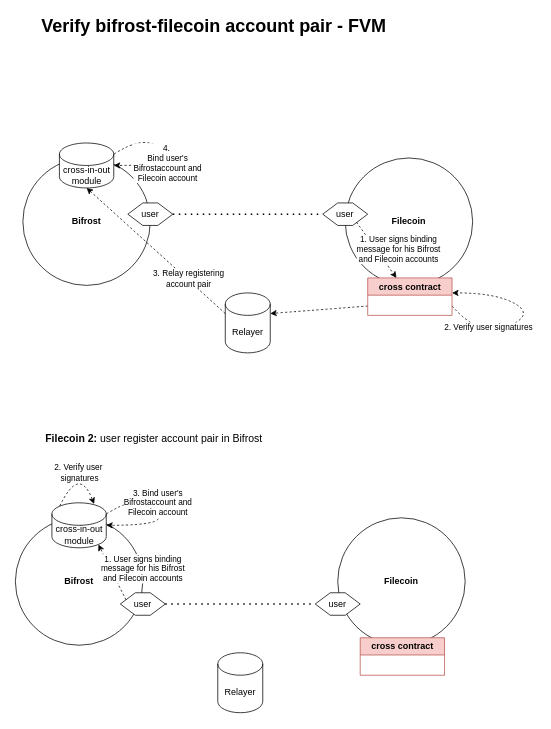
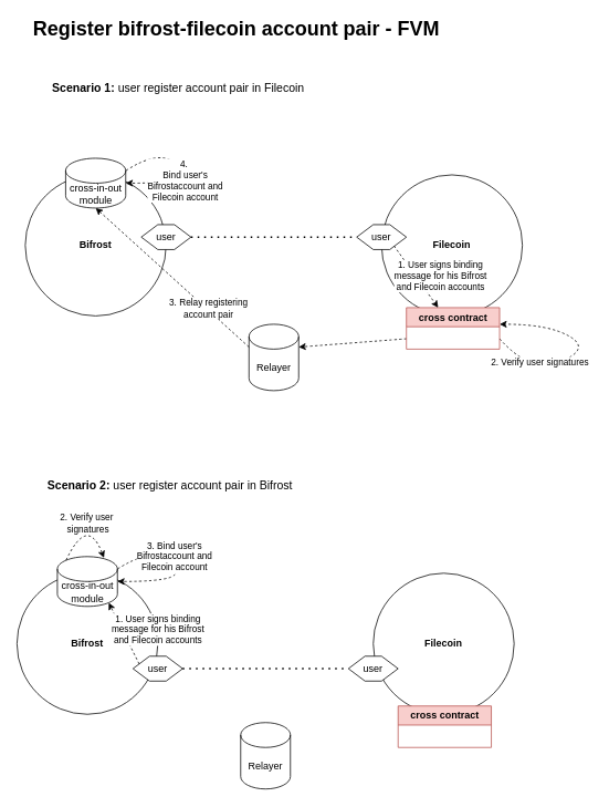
  <mxCell id="0" />
  <mxCell id="1" parent="0" />
  <mxCell id="2" value="&lt;b&gt;Bifrost&lt;/b&gt;" style="ellipse;whiteSpace=wrap;html=1;aspect=fixed;" parent="1" vertex="1"><mxGeometry x="30" y="210" width="170" height="170" as="geometry" /></mxCell>
  <mxCell id="3" value="&lt;b&gt;Filecoin&lt;/b&gt;" style="ellipse;whiteSpace=wrap;html=1;aspect=fixed;" parent="1" vertex="1"><mxGeometry x="460" y="210" width="170" height="170" as="geometry" /></mxCell>
  <mxCell id="4" value="user" style="shape=hexagon;perimeter=hexagonPerimeter2;whiteSpace=wrap;html=1;fixedSize=1;" parent="1" vertex="1"><mxGeometry x="170" y="270" width="60" height="30" as="geometry" /></mxCell>
  <mxCell id="5" value="user" style="shape=hexagon;perimeter=hexagonPerimeter2;whiteSpace=wrap;html=1;fixedSize=1;" parent="1" vertex="1"><mxGeometry x="430" y="270" width="60" height="30" as="geometry" /></mxCell>
  <mxCell id="6" value="" style="endArrow=none;dashed=1;html=1;dashPattern=1 3;strokeWidth=2;rounded=0;exitX=1;exitY=0.5;exitDx=0;exitDy=0;entryX=0;entryY=0.5;entryDx=0;entryDy=0;" parent="1" source="4" target="5" edge="1"><mxGeometry width="50" height="50" relative="1" as="geometry"><mxPoint x="270" y="350" as="sourcePoint" /><mxPoint x="320" y="300" as="targetPoint" /></mxGeometry></mxCell>
  <mxCell id="7" value="cross-in-out module" style="shape=cylinder3;whiteSpace=wrap;html=1;boundedLbl=1;backgroundOutline=1;size=15;" parent="1" vertex="1"><mxGeometry x="78.75" y="190" width="72.5" height="60" as="geometry" /></mxCell>
  <mxCell id="8" value="4.&amp;nbsp;&lt;br&gt;Bind user's &lt;br&gt;Bifrostaccount and &lt;br&gt;Filecoin account" style="curved=1;endArrow=classic;html=1;rounded=0;exitX=1;exitY=0;exitDx=0;exitDy=15;exitPerimeter=0;entryX=1;entryY=0.5;entryDx=0;entryDy=0;dashed=1;entryPerimeter=0;" parent="1" source="7" target="7" edge="1"><mxGeometry x="0.08" y="-10" width="50" height="50" relative="1" as="geometry"><mxPoint x="200" y="220" as="sourcePoint" /><mxPoint x="250" y="170" as="targetPoint" /><Array as="points"><mxPoint x="190" y="180" /><mxPoint x="230" y="210" /><mxPoint x="200" y="220" /></Array><mxPoint as="offset" /></mxGeometry></mxCell>
  <mxCell id="9" value="Relayer" style="shape=cylinder3;whiteSpace=wrap;html=1;boundedLbl=1;backgroundOutline=1;size=15;" parent="1" vertex="1"><mxGeometry x="300" y="390" width="60" height="80" as="geometry" /></mxCell>
  <mxCell id="10" value="" style="endArrow=classic;html=1;rounded=0;dashed=1;exitX=0;exitY=0;exitDx=0;exitDy=27.5;exitPerimeter=0;entryX=0.5;entryY=1;entryDx=0;entryDy=0;entryPerimeter=0;" parent="1" source="9" target="7" edge="1"><mxGeometry width="50" height="50" relative="1" as="geometry"><mxPoint x="180" y="510" as="sourcePoint" /><mxPoint x="230" y="460" as="targetPoint" /></mxGeometry></mxCell>
  <mxCell id="11" value="3. Relay registering&lt;br&gt;account pair" style="edgeLabel;html=1;align=center;verticalAlign=middle;resizable=0;points=[];" parent="10" vertex="1" connectable="0"><mxGeometry x="-0.108" y="2" relative="1" as="geometry"><mxPoint x="34" y="26" as="offset" /></mxGeometry></mxCell>
- <mxCell id="12" value="Verify bifrost-filecoin account pair - FVM" style="text;html=1;strokeColor=none;fillColor=none;align=center;verticalAlign=middle;whiteSpace=wrap;rounded=0;fontStyle=1;fontSize=24;" parent="1" vertex="1"><mxGeometry x="30" y="20" width="510" height="30" as="geometry" /></mxCell>
+ <mxCell id="12" value="Register bifrost-filecoin account pair - FVM" style="text;html=1;strokeColor=none;fillColor=none;align=center;verticalAlign=middle;whiteSpace=wrap;rounded=0;fontStyle=1;fontSize=24;" parent="1" vertex="1"><mxGeometry x="30" y="20" width="510" height="30" as="geometry" /></mxCell>
  <mxCell id="13" value="" style="curved=1;endArrow=classic;html=1;rounded=0;dashed=1;exitX=1;exitY=0.75;exitDx=0;exitDy=0;" parent="1" source="16" edge="1"><mxGeometry width="50" height="50" relative="1" as="geometry"><mxPoint x="590" y="410" as="sourcePoint" /><mxPoint x="602.5" y="390" as="targetPoint" /><Array as="points"><mxPoint x="640" y="450" /><mxPoint x="712.5" y="420" /><mxPoint x="662.5" y="390" /></Array></mxGeometry></mxCell>
  <mxCell id="14" value="2. Verify user signatures" style="edgeLabel;html=1;align=center;verticalAlign=middle;resizable=0;points=[];" vertex="1" connectable="0" parent="13"><mxGeometry x="-0.43" y="9" relative="1" as="geometry"><mxPoint as="offset" /></mxGeometry></mxCell>
  <mxCell id="15" value="" style="curved=1;endArrow=classic;html=1;rounded=0;dashed=1;exitX=0;exitY=0.75;exitDx=0;exitDy=0;entryX=1;entryY=0;entryDx=0;entryDy=27.5;entryPerimeter=0;" parent="1" source="16" target="9" edge="1"><mxGeometry width="50" height="50" relative="1" as="geometry"><mxPoint x="310" y="230" as="sourcePoint" /><mxPoint x="360" y="180" as="targetPoint" /><Array as="points" /></mxGeometry></mxCell>
  <mxCell id="16" value="cross contract" style="swimlane;whiteSpace=wrap;html=1;fillColor=#f8cecc;strokeColor=#b85450;" vertex="1" parent="1"><mxGeometry x="490" y="370" width="112.5" height="50" as="geometry" /></mxCell>
  <mxCell id="17" value="" style="endArrow=classic;html=1;rounded=0;exitX=0.75;exitY=0.85;exitDx=0;exitDy=0;exitPerimeter=0;dashed=1;" edge="1" parent="1" source="5" target="16"><mxGeometry width="50" height="50" relative="1" as="geometry"><mxPoint x="600" y="190" as="sourcePoint" /><mxPoint x="650" y="140" as="targetPoint" /></mxGeometry></mxCell>
  <mxCell id="18" value="1. User signs binding&lt;br style=&quot;border-color: var(--border-color);&quot;&gt;message for his Bifrost&lt;br style=&quot;border-color: var(--border-color);&quot;&gt;and Filecoin accounts" style="edgeLabel;html=1;align=center;verticalAlign=middle;resizable=0;points=[];" vertex="1" connectable="0" parent="17"><mxGeometry x="-0.424" y="-2" relative="1" as="geometry"><mxPoint x="42" y="14" as="offset" /></mxGeometry></mxCell>
+ <mxCell id="19" value="&lt;font style=&quot;font-size: 14px;&quot;&gt;&lt;b&gt;Scenario 1:&lt;/b&gt; user register account pair in Filecoin&lt;/font&gt;" style="text;html=1;strokeColor=none;fillColor=none;align=center;verticalAlign=middle;whiteSpace=wrap;rounded=0;" vertex="1" parent="1"><mxGeometry x="50" y="90" width="330" height="30" as="geometry" /></mxCell>
  <mxCell id="20" value="&lt;b&gt;Bifrost&lt;/b&gt;" style="ellipse;whiteSpace=wrap;html=1;aspect=fixed;" vertex="1" parent="1"><mxGeometry x="20" y="690" width="170" height="170" as="geometry" /></mxCell>
  <mxCell id="21" value="&lt;b&gt;Filecoin&lt;/b&gt;" style="ellipse;whiteSpace=wrap;html=1;aspect=fixed;" vertex="1" parent="1"><mxGeometry x="450" y="690" width="170" height="170" as="geometry" /></mxCell>
  <mxCell id="22" value="user" style="shape=hexagon;perimeter=hexagonPerimeter2;whiteSpace=wrap;html=1;fixedSize=1;" vertex="1" parent="1"><mxGeometry x="160" y="790" width="60" height="30" as="geometry" /></mxCell>
  <mxCell id="23" value="user" style="shape=hexagon;perimeter=hexagonPerimeter2;whiteSpace=wrap;html=1;fixedSize=1;" vertex="1" parent="1"><mxGeometry x="420" y="790" width="60" height="30" as="geometry" /></mxCell>
  <mxCell id="24" value="" style="endArrow=none;dashed=1;html=1;dashPattern=1 3;strokeWidth=2;rounded=0;exitX=1;exitY=0.5;exitDx=0;exitDy=0;entryX=0;entryY=0.5;entryDx=0;entryDy=0;" edge="1" parent="1" source="22" target="23"><mxGeometry width="50" height="50" relative="1" as="geometry"><mxPoint x="260" y="830" as="sourcePoint" /><mxPoint x="310" y="780" as="targetPoint" /></mxGeometry></mxCell>
  <mxCell id="25" value="cross-in-out module" style="shape=cylinder3;whiteSpace=wrap;html=1;boundedLbl=1;backgroundOutline=1;size=15;" vertex="1" parent="1"><mxGeometry x="68.75" y="670" width="72.5" height="60" as="geometry" /></mxCell>
  <mxCell id="26" value="3.&amp;nbsp;Bind user's &lt;br&gt;Bifrostaccount and &lt;br&gt;Filecoin account" style="curved=1;endArrow=classic;html=1;rounded=0;exitX=1;exitY=0;exitDx=0;exitDy=15;exitPerimeter=0;entryX=1;entryY=0.5;entryDx=0;entryDy=0;dashed=1;entryPerimeter=0;" edge="1" parent="1" source="25" target="25"><mxGeometry x="-0.137" y="10" width="50" height="50" relative="1" as="geometry"><mxPoint x="190" y="700" as="sourcePoint" /><mxPoint x="240" y="650" as="targetPoint" /><Array as="points"><mxPoint x="180" y="660" /><mxPoint x="220" y="690" /><mxPoint x="190" y="700" /></Array><mxPoint as="offset" /></mxGeometry></mxCell>
  <mxCell id="27" value="Relayer" style="shape=cylinder3;whiteSpace=wrap;html=1;boundedLbl=1;backgroundOutline=1;size=15;" vertex="1" parent="1"><mxGeometry x="290" y="870" width="60" height="80" as="geometry" /></mxCell>
  <mxCell id="28" value="cross contract" style="swimlane;whiteSpace=wrap;html=1;fillColor=#f8cecc;strokeColor=#b85450;" vertex="1" parent="1"><mxGeometry x="480" y="850" width="112.5" height="50" as="geometry" /></mxCell>
- <mxCell id="29" value="&lt;font style=&quot;font-size: 14px;&quot;&gt;&lt;b&gt;Filecoin 2:&lt;/b&gt; user register account pair in Bifrost&lt;/font&gt;" style="text;html=1;strokeColor=none;fillColor=none;align=center;verticalAlign=middle;whiteSpace=wrap;rounded=0;" vertex="1" parent="1"><mxGeometry x="40" y="570" width="330" height="30" as="geometry" /></mxCell>
+ <mxCell id="29" value="&lt;font style=&quot;font-size: 14px;&quot;&gt;&lt;b&gt;Scenario 2:&lt;/b&gt; user register account pair in Bifrost&lt;/font&gt;" style="text;html=1;strokeColor=none;fillColor=none;align=center;verticalAlign=middle;whiteSpace=wrap;rounded=0;" vertex="1" parent="1"><mxGeometry x="40" y="570" width="330" height="30" as="geometry" /></mxCell>
  <mxCell id="30" value="" style="endArrow=classic;html=1;rounded=0;entryX=0.855;entryY=1;entryDx=0;entryDy=-4.35;entryPerimeter=0;exitX=0;exitY=0.25;exitDx=0;exitDy=0;dashed=1;" edge="1" parent="1" source="22" target="25"><mxGeometry width="50" height="50" relative="1" as="geometry"><mxPoint x="91.25" y="820" as="sourcePoint" /><mxPoint x="141.25" y="770" as="targetPoint" /></mxGeometry></mxCell>
  <mxCell id="31" value="1. User signs binding&lt;br style=&quot;border-color: var(--border-color);&quot;&gt;message for his Bifrost&lt;br style=&quot;border-color: var(--border-color);&quot;&gt;and Filecoin accounts" style="edgeLabel;html=1;align=center;verticalAlign=middle;resizable=0;points=[];" vertex="1" connectable="0" parent="30"><mxGeometry x="0.128" y="-2" relative="1" as="geometry"><mxPoint x="41" as="offset" /></mxGeometry></mxCell>
  <mxCell id="32" value="" style="curved=1;endArrow=classic;html=1;rounded=0;exitX=0.145;exitY=0;exitDx=0;exitDy=4.35;exitPerimeter=0;dashed=1;entryX=0.776;entryY=0.025;entryDx=0;entryDy=0;entryPerimeter=0;" edge="1" parent="1" source="25" target="25"><mxGeometry width="50" height="50" relative="1" as="geometry"><mxPoint x="10" y="690" as="sourcePoint" /><mxPoint x="60" y="640" as="targetPoint" /><Array as="points"><mxPoint x="105" y="620" /></Array></mxGeometry></mxCell>
  <mxCell id="33" value="2. Verify user&lt;br&gt;&amp;nbsp;signatures" style="edgeLabel;html=1;align=center;verticalAlign=middle;resizable=0;points=[];" vertex="1" connectable="0" parent="32"><mxGeometry x="-0.005" relative="1" as="geometry"><mxPoint y="7" as="offset" /></mxGeometry></mxCell>
